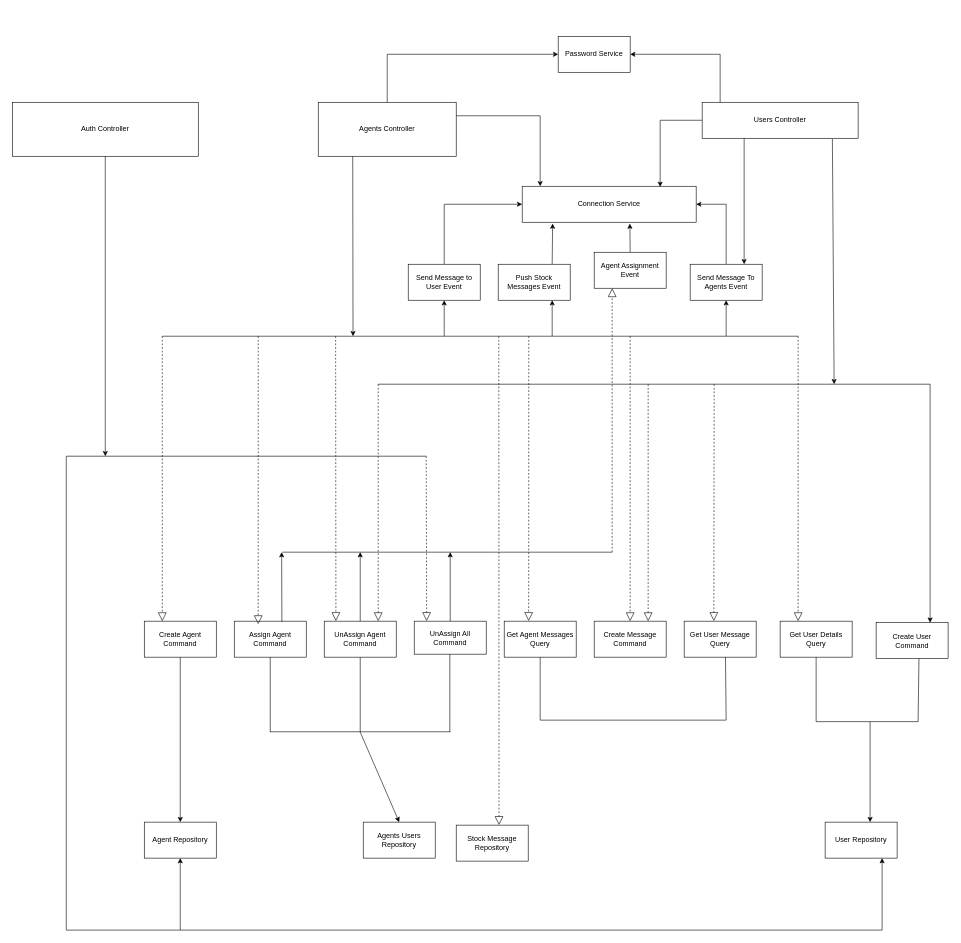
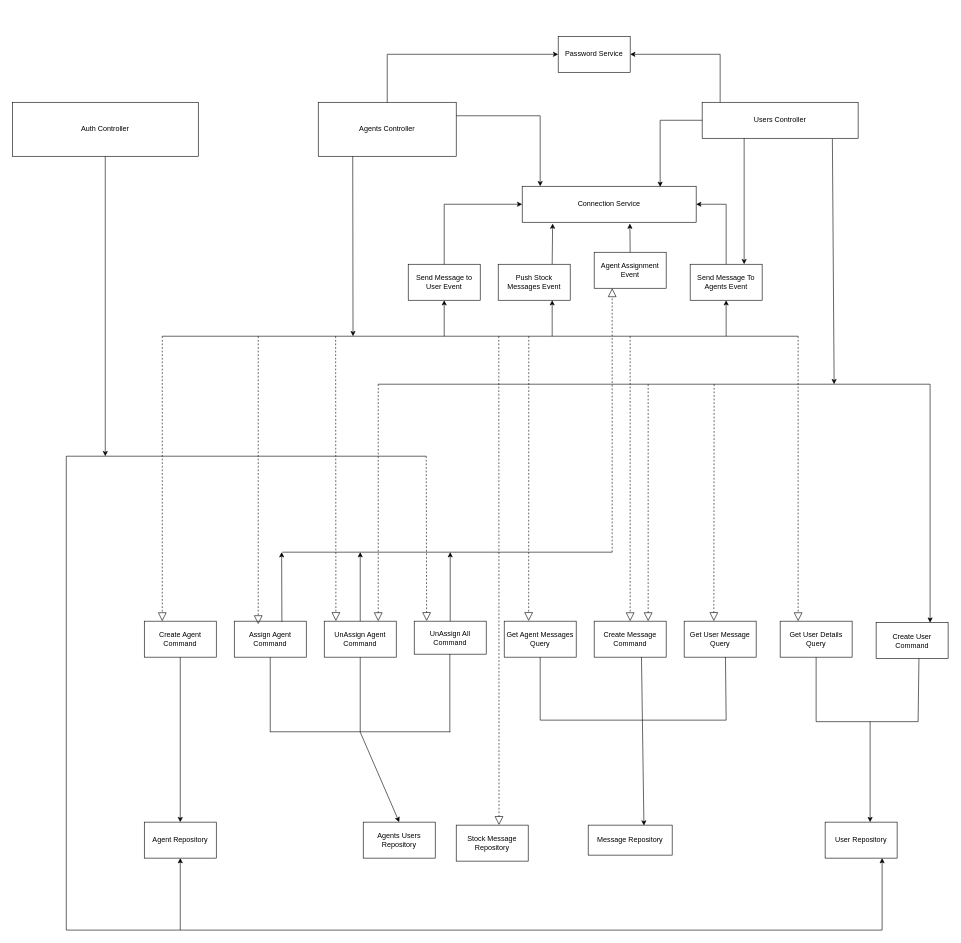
  <mxCell id="0" />
  <mxCell id="1" parent="0" />
  <mxCell id="2" value="Auth Controller" style="rounded=0;whiteSpace=wrap;html=1;" vertex="1" parent="1"><mxGeometry x="20" y="170" width="310" height="90" as="geometry" /></mxCell>
  <mxCell id="3" value="Users Controller" style="rounded=0;whiteSpace=wrap;html=1;" vertex="1" parent="1"><mxGeometry x="1170" y="170" width="260" height="60" as="geometry" /></mxCell>
  <mxCell id="4" value="Agents Controller" style="rounded=0;whiteSpace=wrap;html=1;" vertex="1" parent="1"><mxGeometry x="530" y="170" width="230" height="90" as="geometry" /></mxCell>
  <mxCell id="5" value="Get Agent Messages Query" style="rounded=0;whiteSpace=wrap;html=1;" vertex="1" parent="1"><mxGeometry x="840" y="1035" width="120" height="60" as="geometry" /></mxCell>
  <mxCell id="6" value="Create Message Command" style="rounded=0;whiteSpace=wrap;html=1;" vertex="1" parent="1"><mxGeometry x="990" y="1035" width="120" height="60" as="geometry" /></mxCell>
  <mxCell id="7" value="Assign Agent Command" style="rounded=0;whiteSpace=wrap;html=1;" vertex="1" parent="1"><mxGeometry x="390" y="1035" width="120" height="60" as="geometry" /></mxCell>
  <mxCell id="8" value="Create Agent Command" style="rounded=0;whiteSpace=wrap;html=1;" vertex="1" parent="1"><mxGeometry x="240" y="1035" width="120" height="60" as="geometry" /></mxCell>
  <mxCell id="9" value="UnAssign Agent Command" style="rounded=0;whiteSpace=wrap;html=1;" vertex="1" parent="1"><mxGeometry x="540" y="1035" width="120" height="60" as="geometry" /></mxCell>
  <mxCell id="10" value="UnAssign All Command" style="rounded=0;whiteSpace=wrap;html=1;" vertex="1" parent="1"><mxGeometry x="690" y="1035" width="120" height="55" as="geometry" /></mxCell>
  <mxCell id="11" value="Agent Repository" style="rounded=0;whiteSpace=wrap;html=1;" vertex="1" parent="1"><mxGeometry x="240" y="1370" width="120" height="60" as="geometry" /></mxCell>
  <mxCell id="12" value="Get User Details Query" style="rounded=0;whiteSpace=wrap;html=1;" vertex="1" parent="1"><mxGeometry x="1300" y="1035" width="120" height="60" as="geometry" /></mxCell>
  <mxCell id="13" value="User Repository" style="rounded=0;whiteSpace=wrap;html=1;" vertex="1" parent="1"><mxGeometry x="1375" y="1370" width="120" height="60" as="geometry" /></mxCell>
+ <mxCell id="14" value="Message Repository" style="rounded=0;whiteSpace=wrap;html=1;" vertex="1" parent="1"><mxGeometry x="980" y="1375" width="140" height="50" as="geometry" /></mxCell>
  <mxCell id="15" value="Agents Users Repository" style="rounded=0;whiteSpace=wrap;html=1;" vertex="1" parent="1"><mxGeometry x="605" y="1370" width="120" height="60" as="geometry" /></mxCell>
  <mxCell id="16" value="" style="endArrow=classic;html=1;rounded=0;exitX=0.5;exitY=1;exitDx=0;exitDy=0;entryX=0.5;entryY=0;entryDx=0;entryDy=0;" edge="1" parent="1" source="8" target="11"><mxGeometry width="50" height="50" relative="1" as="geometry"><mxPoint x="1120" y="1390" as="sourcePoint" /><mxPoint x="1170" y="1340" as="targetPoint" /></mxGeometry></mxCell>
  <mxCell id="17" value="Get User Message Query" style="rounded=0;whiteSpace=wrap;html=1;" vertex="1" parent="1"><mxGeometry x="1140" y="1035" width="120" height="60" as="geometry" /></mxCell>
  <mxCell id="18" value="Create User Command" style="rounded=0;whiteSpace=wrap;html=1;" vertex="1" parent="1"><mxGeometry x="1460" y="1037.5" width="120" height="60" as="geometry" /></mxCell>
  <mxCell id="19" value="" style="endArrow=classic;html=1;rounded=0;entryX=0.5;entryY=0;entryDx=0;entryDy=0;" edge="1" parent="1" target="15"><mxGeometry width="50" height="50" relative="1" as="geometry"><mxPoint x="600" y="1220" as="sourcePoint" /><mxPoint x="910" y="1440" as="targetPoint" /></mxGeometry></mxCell>
+ <mxCell id="20" value="" style="endArrow=classic;html=1;rounded=0;exitX=0.657;exitY=0.996;exitDx=0;exitDy=0;exitPerimeter=0;entryX=0.664;entryY=0.014;entryDx=0;entryDy=0;entryPerimeter=0;" edge="1" parent="1" source="6" target="14"><mxGeometry width="50" height="50" relative="1" as="geometry"><mxPoint x="860" y="1490" as="sourcePoint" /><mxPoint x="1070" y="1640" as="targetPoint" /></mxGeometry></mxCell>
  <mxCell id="21" value="" style="endArrow=none;html=1;rounded=0;" edge="1" parent="1"><mxGeometry width="50" height="50" relative="1" as="geometry"><mxPoint x="450" y="1219.38" as="sourcePoint" /><mxPoint x="750" y="1219.38" as="targetPoint" /></mxGeometry></mxCell>
  <mxCell id="22" value="" style="endArrow=none;html=1;rounded=0;" edge="1" parent="1"><mxGeometry width="50" height="50" relative="1" as="geometry"><mxPoint x="749.38" y="1090" as="sourcePoint" /><mxPoint x="749.38" y="1220" as="targetPoint" /></mxGeometry></mxCell>
  <mxCell id="23" value="" style="endArrow=none;html=1;rounded=0;exitX=0.5;exitY=1;exitDx=0;exitDy=0;" edge="1" parent="1" source="9"><mxGeometry width="50" height="50" relative="1" as="geometry"><mxPoint x="860" y="1440" as="sourcePoint" /><mxPoint x="600" y="1220" as="targetPoint" /></mxGeometry></mxCell>
  <mxCell id="24" value="" style="endArrow=none;html=1;rounded=0;exitX=0.5;exitY=1;exitDx=0;exitDy=0;" edge="1" parent="1" source="7"><mxGeometry width="50" height="50" relative="1" as="geometry"><mxPoint x="860" y="1440" as="sourcePoint" /><mxPoint x="450" y="1220" as="targetPoint" /></mxGeometry></mxCell>
  <mxCell id="25" value="" style="endArrow=none;html=1;rounded=0;exitX=0.5;exitY=1;exitDx=0;exitDy=0;" edge="1" parent="1" source="5"><mxGeometry width="50" height="50" relative="1" as="geometry"><mxPoint x="860" y="1440" as="sourcePoint" /><mxPoint x="900" y="1200" as="targetPoint" /><Array as="points"><mxPoint x="900" y="1170" /></Array></mxGeometry></mxCell>
  <mxCell id="26" value="" style="endArrow=none;html=1;rounded=0;" edge="1" parent="1"><mxGeometry width="50" height="50" relative="1" as="geometry"><mxPoint x="900" y="1200" as="sourcePoint" /><mxPoint x="1210" y="1200" as="targetPoint" /></mxGeometry></mxCell>
  <mxCell id="27" value="" style="endArrow=none;html=1;rounded=0;entryX=0.574;entryY=0.996;entryDx=0;entryDy=0;entryPerimeter=0;" edge="1" parent="1" target="17"><mxGeometry width="50" height="50" relative="1" as="geometry"><mxPoint x="1210" y="1200" as="sourcePoint" /><mxPoint x="1210" y="1120" as="targetPoint" /></mxGeometry></mxCell>
  <mxCell id="28" value="" style="endArrow=none;html=1;rounded=0;" edge="1" parent="1"><mxGeometry width="50" height="50" relative="1" as="geometry"><mxPoint x="1530" y="1202.5" as="sourcePoint" /><mxPoint x="1360" y="1202.5" as="targetPoint" /></mxGeometry></mxCell>
  <mxCell id="29" value="" style="endArrow=none;html=1;rounded=0;entryX=0.5;entryY=1;entryDx=0;entryDy=0;" edge="1" parent="1" target="12"><mxGeometry width="50" height="50" relative="1" as="geometry"><mxPoint x="1360" y="1202.5" as="sourcePoint" /><mxPoint x="1040" y="1382.5" as="targetPoint" /></mxGeometry></mxCell>
  <mxCell id="30" value="" style="endArrow=none;html=1;rounded=0;entryX=0.595;entryY=0.996;entryDx=0;entryDy=0;entryPerimeter=0;" edge="1" parent="1" target="18"><mxGeometry width="50" height="50" relative="1" as="geometry"><mxPoint x="1530" y="1202.5" as="sourcePoint" /><mxPoint x="1040" y="1382.5" as="targetPoint" /></mxGeometry></mxCell>
  <mxCell id="31" value="" style="endArrow=classic;html=1;rounded=0;" edge="1" parent="1"><mxGeometry width="50" height="50" relative="1" as="geometry"><mxPoint x="1450" y="1202.5" as="sourcePoint" /><mxPoint x="1450" y="1370" as="targetPoint" /></mxGeometry></mxCell>
  <mxCell id="32" value="Password Service" style="rounded=0;whiteSpace=wrap;html=1;" vertex="1" parent="1"><mxGeometry x="930" y="60" width="120" height="60" as="geometry" /></mxCell>
  <mxCell id="33" value="Connection Service" style="rounded=0;whiteSpace=wrap;html=1;" vertex="1" parent="1"><mxGeometry x="870" y="310" width="290" height="60" as="geometry" /></mxCell>
  <mxCell id="34" value="" style="edgeStyle=elbowEdgeStyle;elbow=horizontal;endArrow=classic;html=1;rounded=0;exitX=0.5;exitY=0;exitDx=0;exitDy=0;entryX=0;entryY=0.5;entryDx=0;entryDy=0;" edge="1" parent="1" source="4" target="32"><mxGeometry width="50" height="50" relative="1" as="geometry"><mxPoint x="780" y="60" as="sourcePoint" /><mxPoint x="980" y="50" as="targetPoint" /><Array as="points"><mxPoint x="645" y="60" /><mxPoint x="960" y="30" /><mxPoint x="740" y="90" /><mxPoint x="820" y="60" /></Array></mxGeometry></mxCell>
  <mxCell id="35" value="" style="edgeStyle=elbowEdgeStyle;elbow=horizontal;endArrow=classic;html=1;rounded=0;entryX=1;entryY=0.5;entryDx=0;entryDy=0;" edge="1" parent="1" target="32"><mxGeometry width="50" height="50" relative="1" as="geometry"><mxPoint x="1200" y="170" as="sourcePoint" /><mxPoint x="1240" y="10" as="targetPoint" /><Array as="points"><mxPoint x="1200" y="70" /><mxPoint x="1230" y="20" /><mxPoint x="1310" y="50" /></Array></mxGeometry></mxCell>
  <mxCell id="36" value="Agent Assignment Event" style="rounded=0;whiteSpace=wrap;html=1;" vertex="1" parent="1"><mxGeometry x="990" y="420" width="120" height="60" as="geometry" /></mxCell>
  <mxCell id="37" value="Push Stock Messages Event" style="rounded=0;whiteSpace=wrap;html=1;" vertex="1" parent="1"><mxGeometry x="830" y="440" width="120" height="60" as="geometry" /></mxCell>
  <mxCell id="38" value="Send Message to User Event" style="rounded=0;whiteSpace=wrap;html=1;" vertex="1" parent="1"><mxGeometry x="680" y="440" width="120" height="60" as="geometry" /></mxCell>
  <mxCell id="39" value="Send Message To Agents Event" style="rounded=0;whiteSpace=wrap;html=1;" vertex="1" parent="1"><mxGeometry x="1150" y="440" width="120" height="60" as="geometry" /></mxCell>
  <mxCell id="40" value="" style="edgeStyle=elbowEdgeStyle;elbow=horizontal;endArrow=classic;html=1;rounded=0;exitX=1;exitY=0.25;exitDx=0;exitDy=0;" edge="1" parent="1" source="4"><mxGeometry width="50" height="50" relative="1" as="geometry"><mxPoint x="840" y="300" as="sourcePoint" /><mxPoint x="900" y="310" as="targetPoint" /><Array as="points"><mxPoint x="900" y="230" /></Array></mxGeometry></mxCell>
  <mxCell id="41" value="" style="edgeStyle=elbowEdgeStyle;elbow=horizontal;endArrow=classic;html=1;rounded=0;entryX=0.791;entryY=0.017;entryDx=0;entryDy=0;entryPerimeter=0;exitX=0;exitY=0.5;exitDx=0;exitDy=0;" edge="1" parent="1" source="3" target="33"><mxGeometry width="50" height="50" relative="1" as="geometry"><mxPoint x="1160" y="200" as="sourcePoint" /><mxPoint x="1140" y="250" as="targetPoint" /><Array as="points"><mxPoint x="1100" y="270" /></Array></mxGeometry></mxCell>
  <mxCell id="42" value="" style="edgeStyle=elbowEdgeStyle;elbow=vertical;endArrow=classic;html=1;rounded=0;exitX=0.5;exitY=0;exitDx=0;exitDy=0;entryX=0;entryY=0.5;entryDx=0;entryDy=0;" edge="1" parent="1" source="38" target="33"><mxGeometry width="50" height="50" relative="1" as="geometry"><mxPoint x="1190" y="450" as="sourcePoint" /><mxPoint x="520" y="330" as="targetPoint" /><Array as="points"><mxPoint x="790" y="340" /><mxPoint x="1190" y="340" /><mxPoint x="1260" y="340" /></Array></mxGeometry></mxCell>
  <mxCell id="43" value="" style="edgeStyle=elbowEdgeStyle;elbow=vertical;endArrow=classic;html=1;rounded=0;entryX=0.75;entryY=0;entryDx=0;entryDy=0;" edge="1" parent="1" target="39"><mxGeometry width="50" height="50" relative="1" as="geometry"><mxPoint x="1240" y="230" as="sourcePoint" /><mxPoint x="1210" y="440" as="targetPoint" /><Array as="points"><mxPoint x="1260" y="250" /><mxPoint x="1260" y="270" /><mxPoint x="1210" y="320" /><mxPoint x="1170" y="280" /><mxPoint x="1070" y="440" /><mxPoint x="1020" y="700" /><mxPoint x="1200" y="690" /></Array></mxGeometry></mxCell>
  <mxCell id="44" value="" style="endArrow=classic;html=1;rounded=0;exitX=0.75;exitY=0;exitDx=0;exitDy=0;entryX=0.175;entryY=1.037;entryDx=0;entryDy=0;entryPerimeter=0;" edge="1" parent="1" source="37" target="33"><mxGeometry width="50" height="50" relative="1" as="geometry"><mxPoint x="930" y="580" as="sourcePoint" /><mxPoint x="980" y="530" as="targetPoint" /></mxGeometry></mxCell>
  <mxCell id="45" value="" style="endArrow=classic;html=1;rounded=0;entryX=0.619;entryY=1.037;entryDx=0;entryDy=0;exitX=0.5;exitY=0;exitDx=0;exitDy=0;entryPerimeter=0;" edge="1" parent="1" source="36" target="33"><mxGeometry width="50" height="50" relative="1" as="geometry"><mxPoint x="930" y="600" as="sourcePoint" /><mxPoint x="980" y="550" as="targetPoint" /></mxGeometry></mxCell>
  <mxCell id="46" value="" style="edgeStyle=elbowEdgeStyle;elbow=vertical;endArrow=classic;html=1;rounded=0;entryX=1;entryY=0.5;entryDx=0;entryDy=0;" edge="1" parent="1" target="33"><mxGeometry width="50" height="50" relative="1" as="geometry"><mxPoint x="1210" y="440" as="sourcePoint" /><mxPoint x="1260" y="390" as="targetPoint" /><Array as="points"><mxPoint x="1190" y="340" /></Array></mxGeometry></mxCell>
  <mxCell id="47" value="" style="endArrow=none;html=1;rounded=0;" edge="1" parent="1"><mxGeometry width="50" height="50" relative="1" as="geometry"><mxPoint x="270" y="560" as="sourcePoint" /><mxPoint x="1330" y="560" as="targetPoint" /></mxGeometry></mxCell>
  <mxCell id="48" value="" style="endArrow=none;html=1;rounded=0;" edge="1" parent="1"><mxGeometry width="50" height="50" relative="1" as="geometry"><mxPoint x="470" y="920" as="sourcePoint" /><mxPoint x="1020" y="920" as="targetPoint" /><Array as="points"><mxPoint x="820" y="920" /></Array></mxGeometry></mxCell>
  <mxCell id="49" value="" style="endArrow=none;html=1;rounded=0;" edge="1" parent="1"><mxGeometry width="50" height="50" relative="1" as="geometry"><mxPoint x="630" y="640" as="sourcePoint" /><mxPoint x="1550" y="640" as="targetPoint" /></mxGeometry></mxCell>
  <mxCell id="50" value="" style="endArrow=block;dashed=1;endFill=0;endSize=12;html=1;rounded=0;entryX=0.25;entryY=1;entryDx=0;entryDy=0;" edge="1" parent="1" target="36"><mxGeometry width="160" relative="1" as="geometry"><mxPoint x="1020" y="920" as="sourcePoint" /><mxPoint x="930" y="960" as="targetPoint" /></mxGeometry></mxCell>
  <mxCell id="51" value="" style="endArrow=classic;html=1;rounded=0;entryX=0.5;entryY=1;entryDx=0;entryDy=0;" edge="1" parent="1" target="38"><mxGeometry width="50" height="50" relative="1" as="geometry"><mxPoint x="740" y="560" as="sourcePoint" /><mxPoint x="990" y="780" as="targetPoint" /></mxGeometry></mxCell>
  <mxCell id="52" value="" style="endArrow=classic;html=1;rounded=0;entryX=0.75;entryY=1;entryDx=0;entryDy=0;" edge="1" parent="1" target="37"><mxGeometry width="50" height="50" relative="1" as="geometry"><mxPoint x="920" y="560" as="sourcePoint" /><mxPoint x="990" y="780" as="targetPoint" /></mxGeometry></mxCell>
  <mxCell id="53" value="" style="endArrow=block;dashed=1;endFill=0;endSize=12;html=1;rounded=0;entryX=0.34;entryY=-0.004;entryDx=0;entryDy=0;entryPerimeter=0;" edge="1" parent="1" target="5"><mxGeometry width="160" relative="1" as="geometry"><mxPoint x="881" y="560" as="sourcePoint" /><mxPoint x="880" y="1020" as="targetPoint" /></mxGeometry></mxCell>
  <mxCell id="54" value="" style="endArrow=block;dashed=1;endFill=0;endSize=12;html=1;rounded=0;entryX=0.25;entryY=0;entryDx=0;entryDy=0;" edge="1" parent="1" target="12"><mxGeometry width="160" relative="1" as="geometry"><mxPoint x="1330" y="560" as="sourcePoint" /><mxPoint x="1310" y="1030" as="targetPoint" /></mxGeometry></mxCell>
  <mxCell id="55" value="" style="endArrow=classic;html=1;rounded=0;entryX=0.75;entryY=0;entryDx=0;entryDy=0;" edge="1" parent="1" target="18"><mxGeometry width="50" height="50" relative="1" as="geometry"><mxPoint x="1550" y="640" as="sourcePoint" /><mxPoint x="1550" y="1030" as="targetPoint" /></mxGeometry></mxCell>
  <mxCell id="56" value="" style="endArrow=block;dashed=1;endFill=0;endSize=12;html=1;rounded=0;entryX=0.75;entryY=0;entryDx=0;entryDy=0;" edge="1" parent="1" target="9"><mxGeometry width="160" relative="1" as="geometry"><mxPoint x="630" y="640" as="sourcePoint" /><mxPoint x="1040" y="650" as="targetPoint" /></mxGeometry></mxCell>
  <mxCell id="57" value="" style="endArrow=block;dashed=1;endFill=0;endSize=12;html=1;rounded=0;entryX=0.412;entryY=-0.004;entryDx=0;entryDy=0;entryPerimeter=0;" edge="1" parent="1" target="17"><mxGeometry width="160" relative="1" as="geometry"><mxPoint x="1190" y="640" as="sourcePoint" /><mxPoint x="1400" y="930" as="targetPoint" /></mxGeometry></mxCell>
  <mxCell id="58" value="" style="endArrow=block;dashed=1;endFill=0;endSize=12;html=1;rounded=0;entryX=0.75;entryY=0;entryDx=0;entryDy=0;" edge="1" parent="1" target="6"><mxGeometry width="160" relative="1" as="geometry"><mxPoint x="1080" y="640" as="sourcePoint" /><mxPoint x="1240" y="930" as="targetPoint" /></mxGeometry></mxCell>
  <mxCell id="59" value="" style="endArrow=block;dashed=1;endFill=0;endSize=12;html=1;rounded=0;entryX=0.5;entryY=0;entryDx=0;entryDy=0;" edge="1" parent="1" target="6"><mxGeometry width="160" relative="1" as="geometry"><mxPoint x="1050" y="560" as="sourcePoint" /><mxPoint x="1240" y="930" as="targetPoint" /></mxGeometry></mxCell>
  <mxCell id="60" value="" style="endArrow=block;dashed=1;endFill=0;endSize=12;html=1;rounded=0;entryX=0.162;entryY=-0.004;entryDx=0;entryDy=0;entryPerimeter=0;" edge="1" parent="1" target="9"><mxGeometry width="160" relative="1" as="geometry"><mxPoint x="559" y="560" as="sourcePoint" /><mxPoint x="1020" y="930" as="targetPoint" /></mxGeometry></mxCell>
  <mxCell id="61" value="" style="endArrow=classic;html=1;rounded=0;exitX=0.25;exitY=1;exitDx=0;exitDy=0;" edge="1" parent="1" source="4"><mxGeometry width="50" height="50" relative="1" as="geometry"><mxPoint x="910" y="580" as="sourcePoint" /><mxPoint x="588" y="560" as="targetPoint" /></mxGeometry></mxCell>
  <mxCell id="62" value="" style="endArrow=classic;html=1;rounded=0;exitX=0.835;exitY=1.017;exitDx=0;exitDy=0;exitPerimeter=0;" edge="1" parent="1" source="3"><mxGeometry width="50" height="50" relative="1" as="geometry"><mxPoint x="910" y="580" as="sourcePoint" /><mxPoint x="1390" y="640" as="targetPoint" /></mxGeometry></mxCell>
  <mxCell id="63" value="" style="endArrow=classic;html=1;rounded=0;exitX=0.662;exitY=0.017;exitDx=0;exitDy=0;exitPerimeter=0;" edge="1" parent="1" source="7"><mxGeometry width="50" height="50" relative="1" as="geometry"><mxPoint x="910" y="850" as="sourcePoint" /><mxPoint x="469" y="920" as="targetPoint" /></mxGeometry></mxCell>
  <mxCell id="64" value="" style="endArrow=classic;html=1;rounded=0;exitX=0.5;exitY=0;exitDx=0;exitDy=0;" edge="1" parent="1" source="9"><mxGeometry width="50" height="50" relative="1" as="geometry"><mxPoint x="910" y="850" as="sourcePoint" /><mxPoint x="600" y="920" as="targetPoint" /></mxGeometry></mxCell>
  <mxCell id="65" value="" style="endArrow=classic;html=1;rounded=0;exitX=0.5;exitY=0;exitDx=0;exitDy=0;" edge="1" parent="1" source="10"><mxGeometry width="50" height="50" relative="1" as="geometry"><mxPoint x="910" y="850" as="sourcePoint" /><mxPoint x="750" y="920" as="targetPoint" /></mxGeometry></mxCell>
  <mxCell id="66" value="" style="endArrow=block;dashed=1;endFill=0;endSize=12;html=1;rounded=0;entryX=0.333;entryY=0.083;entryDx=0;entryDy=0;entryPerimeter=0;" edge="1" parent="1" target="7"><mxGeometry width="160" relative="1" as="geometry"><mxPoint x="430" y="560" as="sourcePoint" /><mxPoint x="1020" y="820" as="targetPoint" /></mxGeometry></mxCell>
  <mxCell id="67" value="" style="endArrow=block;dashed=1;endFill=0;endSize=12;html=1;rounded=0;entryX=0.25;entryY=0;entryDx=0;entryDy=0;" edge="1" parent="1" target="8"><mxGeometry width="160" relative="1" as="geometry"><mxPoint x="270" y="560" as="sourcePoint" /><mxPoint x="710" y="820" as="targetPoint" /></mxGeometry></mxCell>
  <mxCell id="68" value="" style="endArrow=none;html=1;rounded=0;" edge="1" parent="1"><mxGeometry width="50" height="50" relative="1" as="geometry"><mxPoint x="110" y="1550" as="sourcePoint" /><mxPoint x="1470" y="1550" as="targetPoint" /></mxGeometry></mxCell>
  <mxCell id="69" value="" style="endArrow=classic;html=1;rounded=0;entryX=0.75;entryY=1;entryDx=0;entryDy=0;" edge="1" parent="1"><mxGeometry width="50" height="50" relative="1" as="geometry"><mxPoint x="1470" y="1550" as="sourcePoint" /><mxPoint x="1470" y="1430" as="targetPoint" /></mxGeometry></mxCell>
  <mxCell id="70" value="" style="endArrow=classic;html=1;rounded=0;entryX=0.5;entryY=1;entryDx=0;entryDy=0;" edge="1" parent="1" target="11"><mxGeometry width="50" height="50" relative="1" as="geometry"><mxPoint x="300" y="1550" as="sourcePoint" /><mxPoint x="570" y="1880" as="targetPoint" /></mxGeometry></mxCell>
  <mxCell id="71" value="" style="endArrow=none;html=1;rounded=0;" edge="1" parent="1"><mxGeometry width="50" height="50" relative="1" as="geometry"><mxPoint x="110" y="760" as="sourcePoint" /><mxPoint x="710" y="760" as="targetPoint" /></mxGeometry></mxCell>
  <mxCell id="72" value="" style="endArrow=classic;html=1;rounded=0;exitX=0.5;exitY=1;exitDx=0;exitDy=0;" edge="1" parent="1" source="2"><mxGeometry width="50" height="50" relative="1" as="geometry"><mxPoint x="-70" y="690" as="sourcePoint" /><mxPoint x="175" y="760" as="targetPoint" /></mxGeometry></mxCell>
  <mxCell id="73" value="" style="endArrow=none;html=1;rounded=0;" edge="1" parent="1"><mxGeometry width="50" height="50" relative="1" as="geometry"><mxPoint x="110" y="1550" as="sourcePoint" /><mxPoint x="110" y="760" as="targetPoint" /></mxGeometry></mxCell>
  <mxCell id="74" value="" style="endArrow=block;dashed=1;endFill=0;endSize=12;html=1;rounded=0;entryX=0.173;entryY=-0.005;entryDx=0;entryDy=0;entryPerimeter=0;" edge="1" parent="1" target="10"><mxGeometry width="160" relative="1" as="geometry"><mxPoint x="710" y="760" as="sourcePoint" /><mxPoint x="710" y="1020" as="targetPoint" /></mxGeometry></mxCell>
  <mxCell id="75" value="Stock Message Repository" style="rounded=0;whiteSpace=wrap;html=1;" vertex="1" parent="1"><mxGeometry x="760" y="1375" width="120" height="60" as="geometry" /></mxCell>
  <mxCell id="76" value="" style="endArrow=block;dashed=1;endFill=0;endSize=12;html=1;rounded=0;entryX=0.595;entryY=-0.004;entryDx=0;entryDy=0;entryPerimeter=0;" edge="1" parent="1" target="75"><mxGeometry width="160" relative="1" as="geometry"><mxPoint x="831" y="560" as="sourcePoint" /><mxPoint x="830" y="1260" as="targetPoint" /></mxGeometry></mxCell>
  <mxCell id="77" value="" style="endArrow=classic;html=1;rounded=0;entryX=0.5;entryY=1;entryDx=0;entryDy=0;" edge="1" parent="1" target="39"><mxGeometry width="50" height="50" relative="1" as="geometry"><mxPoint x="1210" y="560" as="sourcePoint" /><mxPoint x="830" y="540" as="targetPoint" /></mxGeometry></mxCell>
